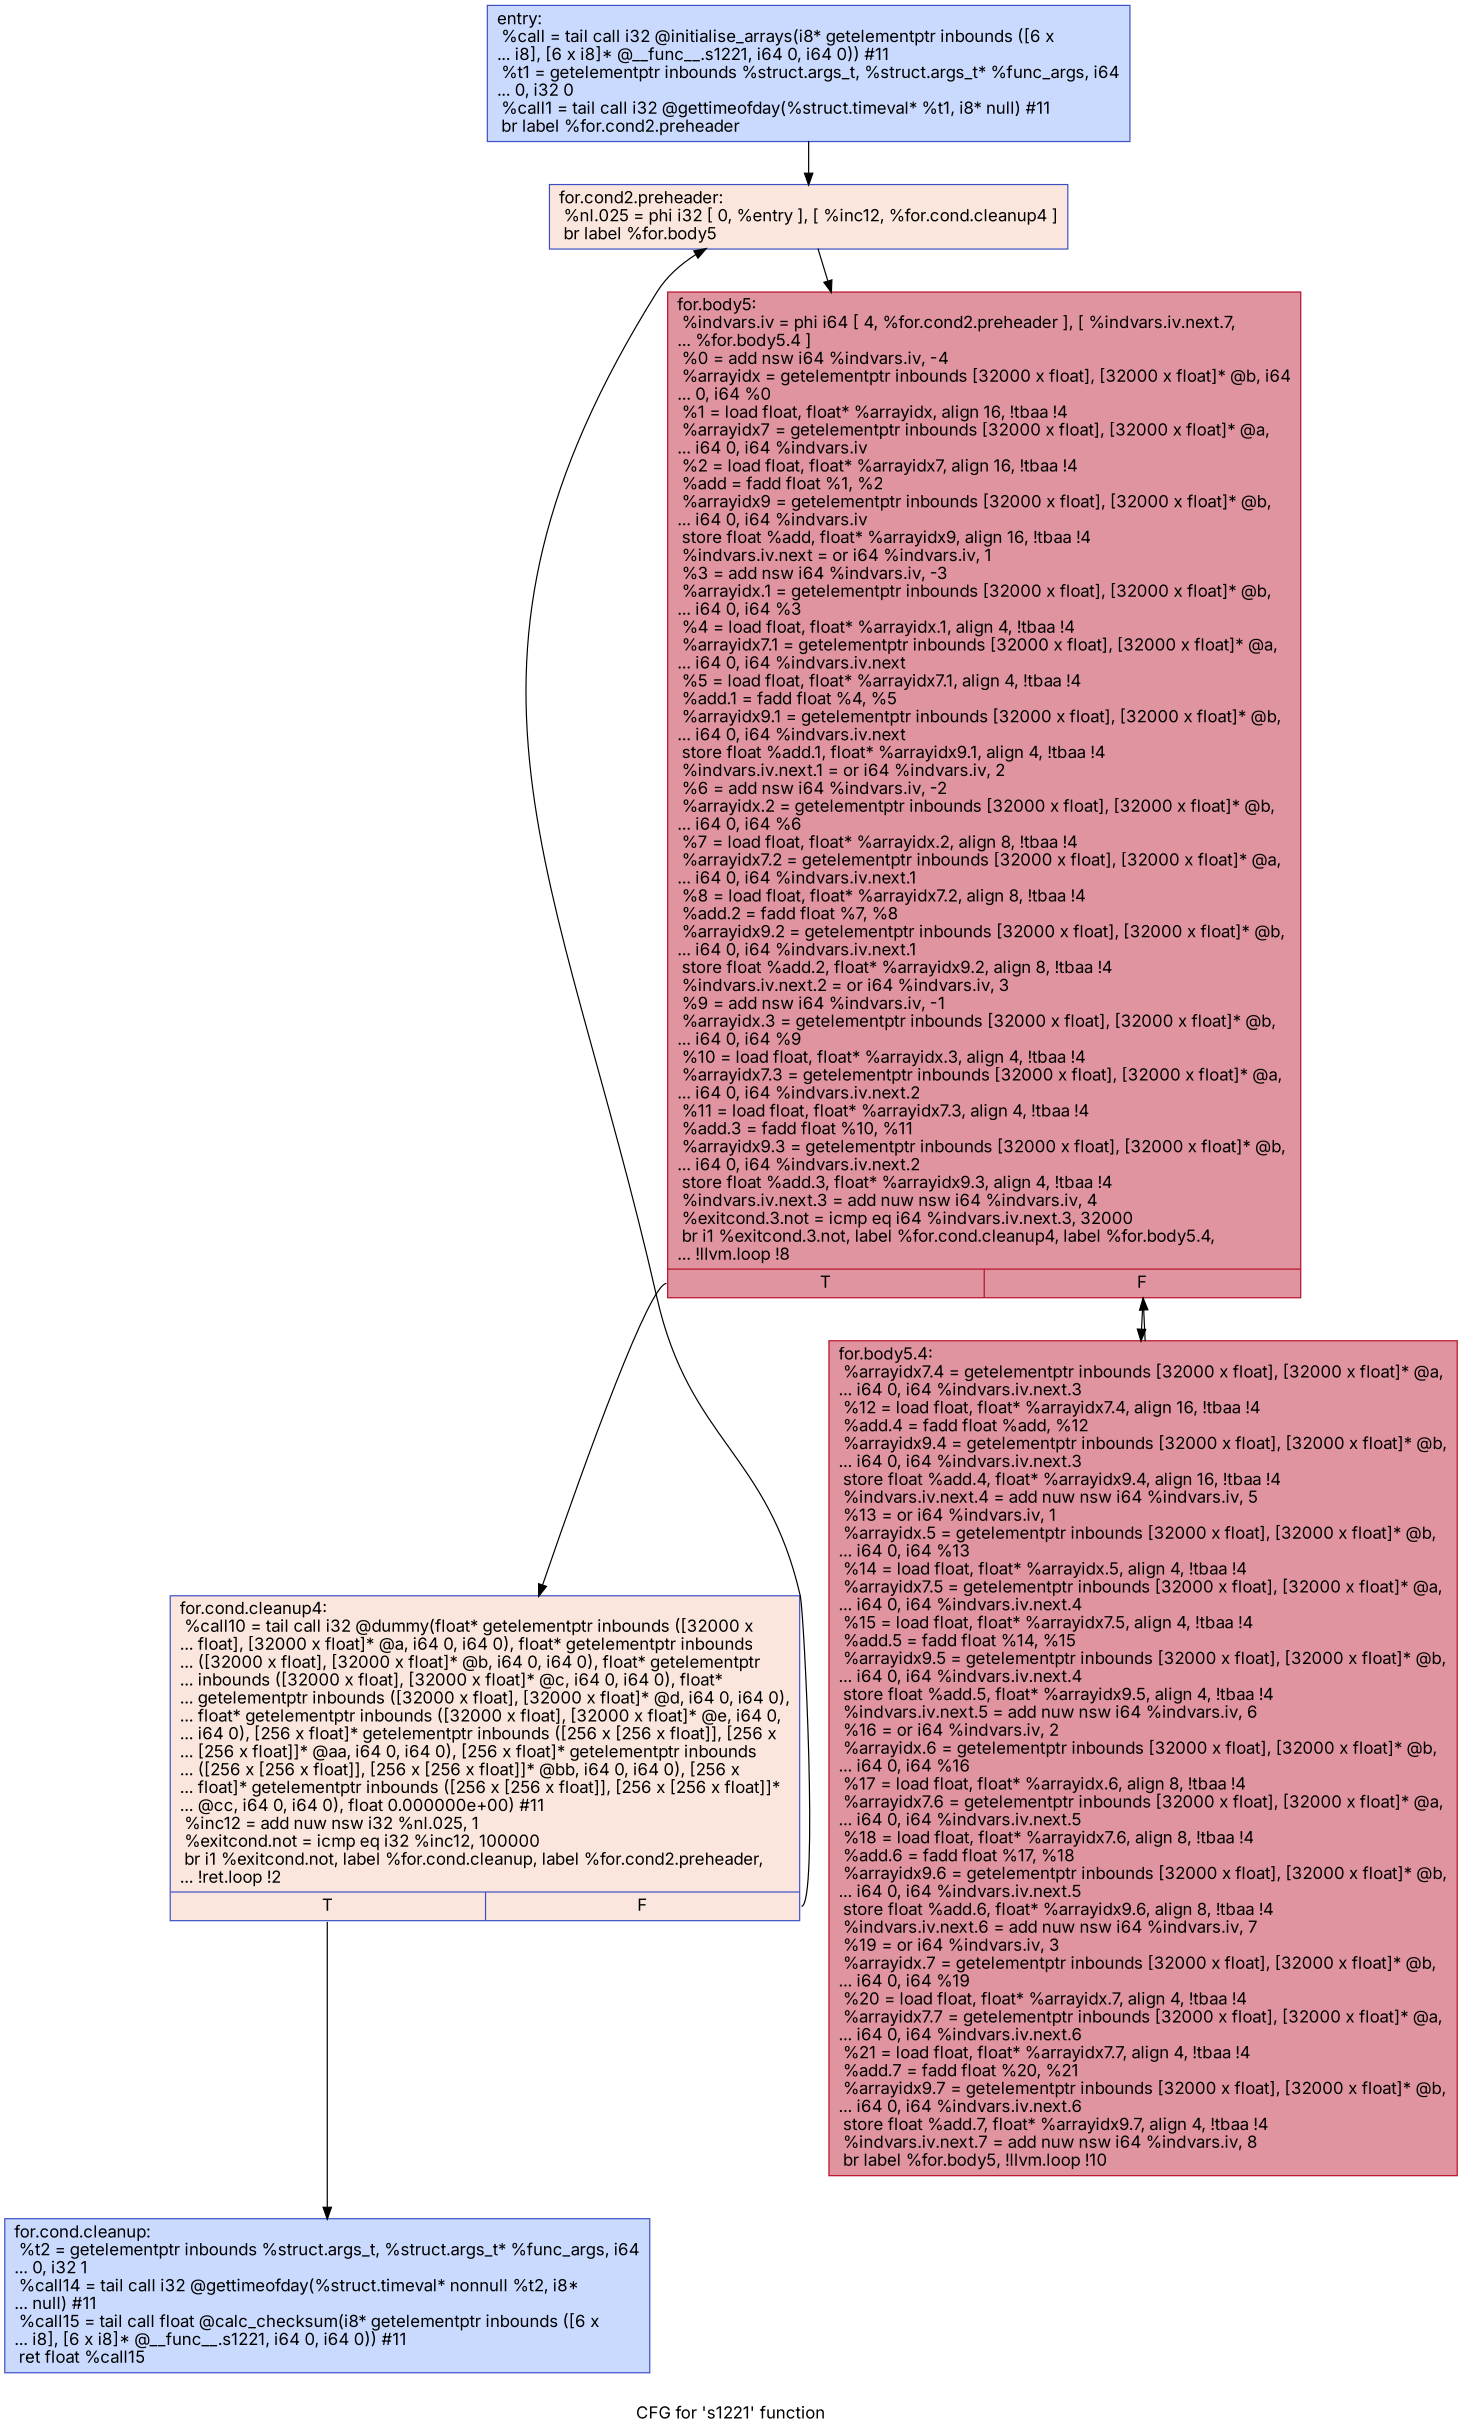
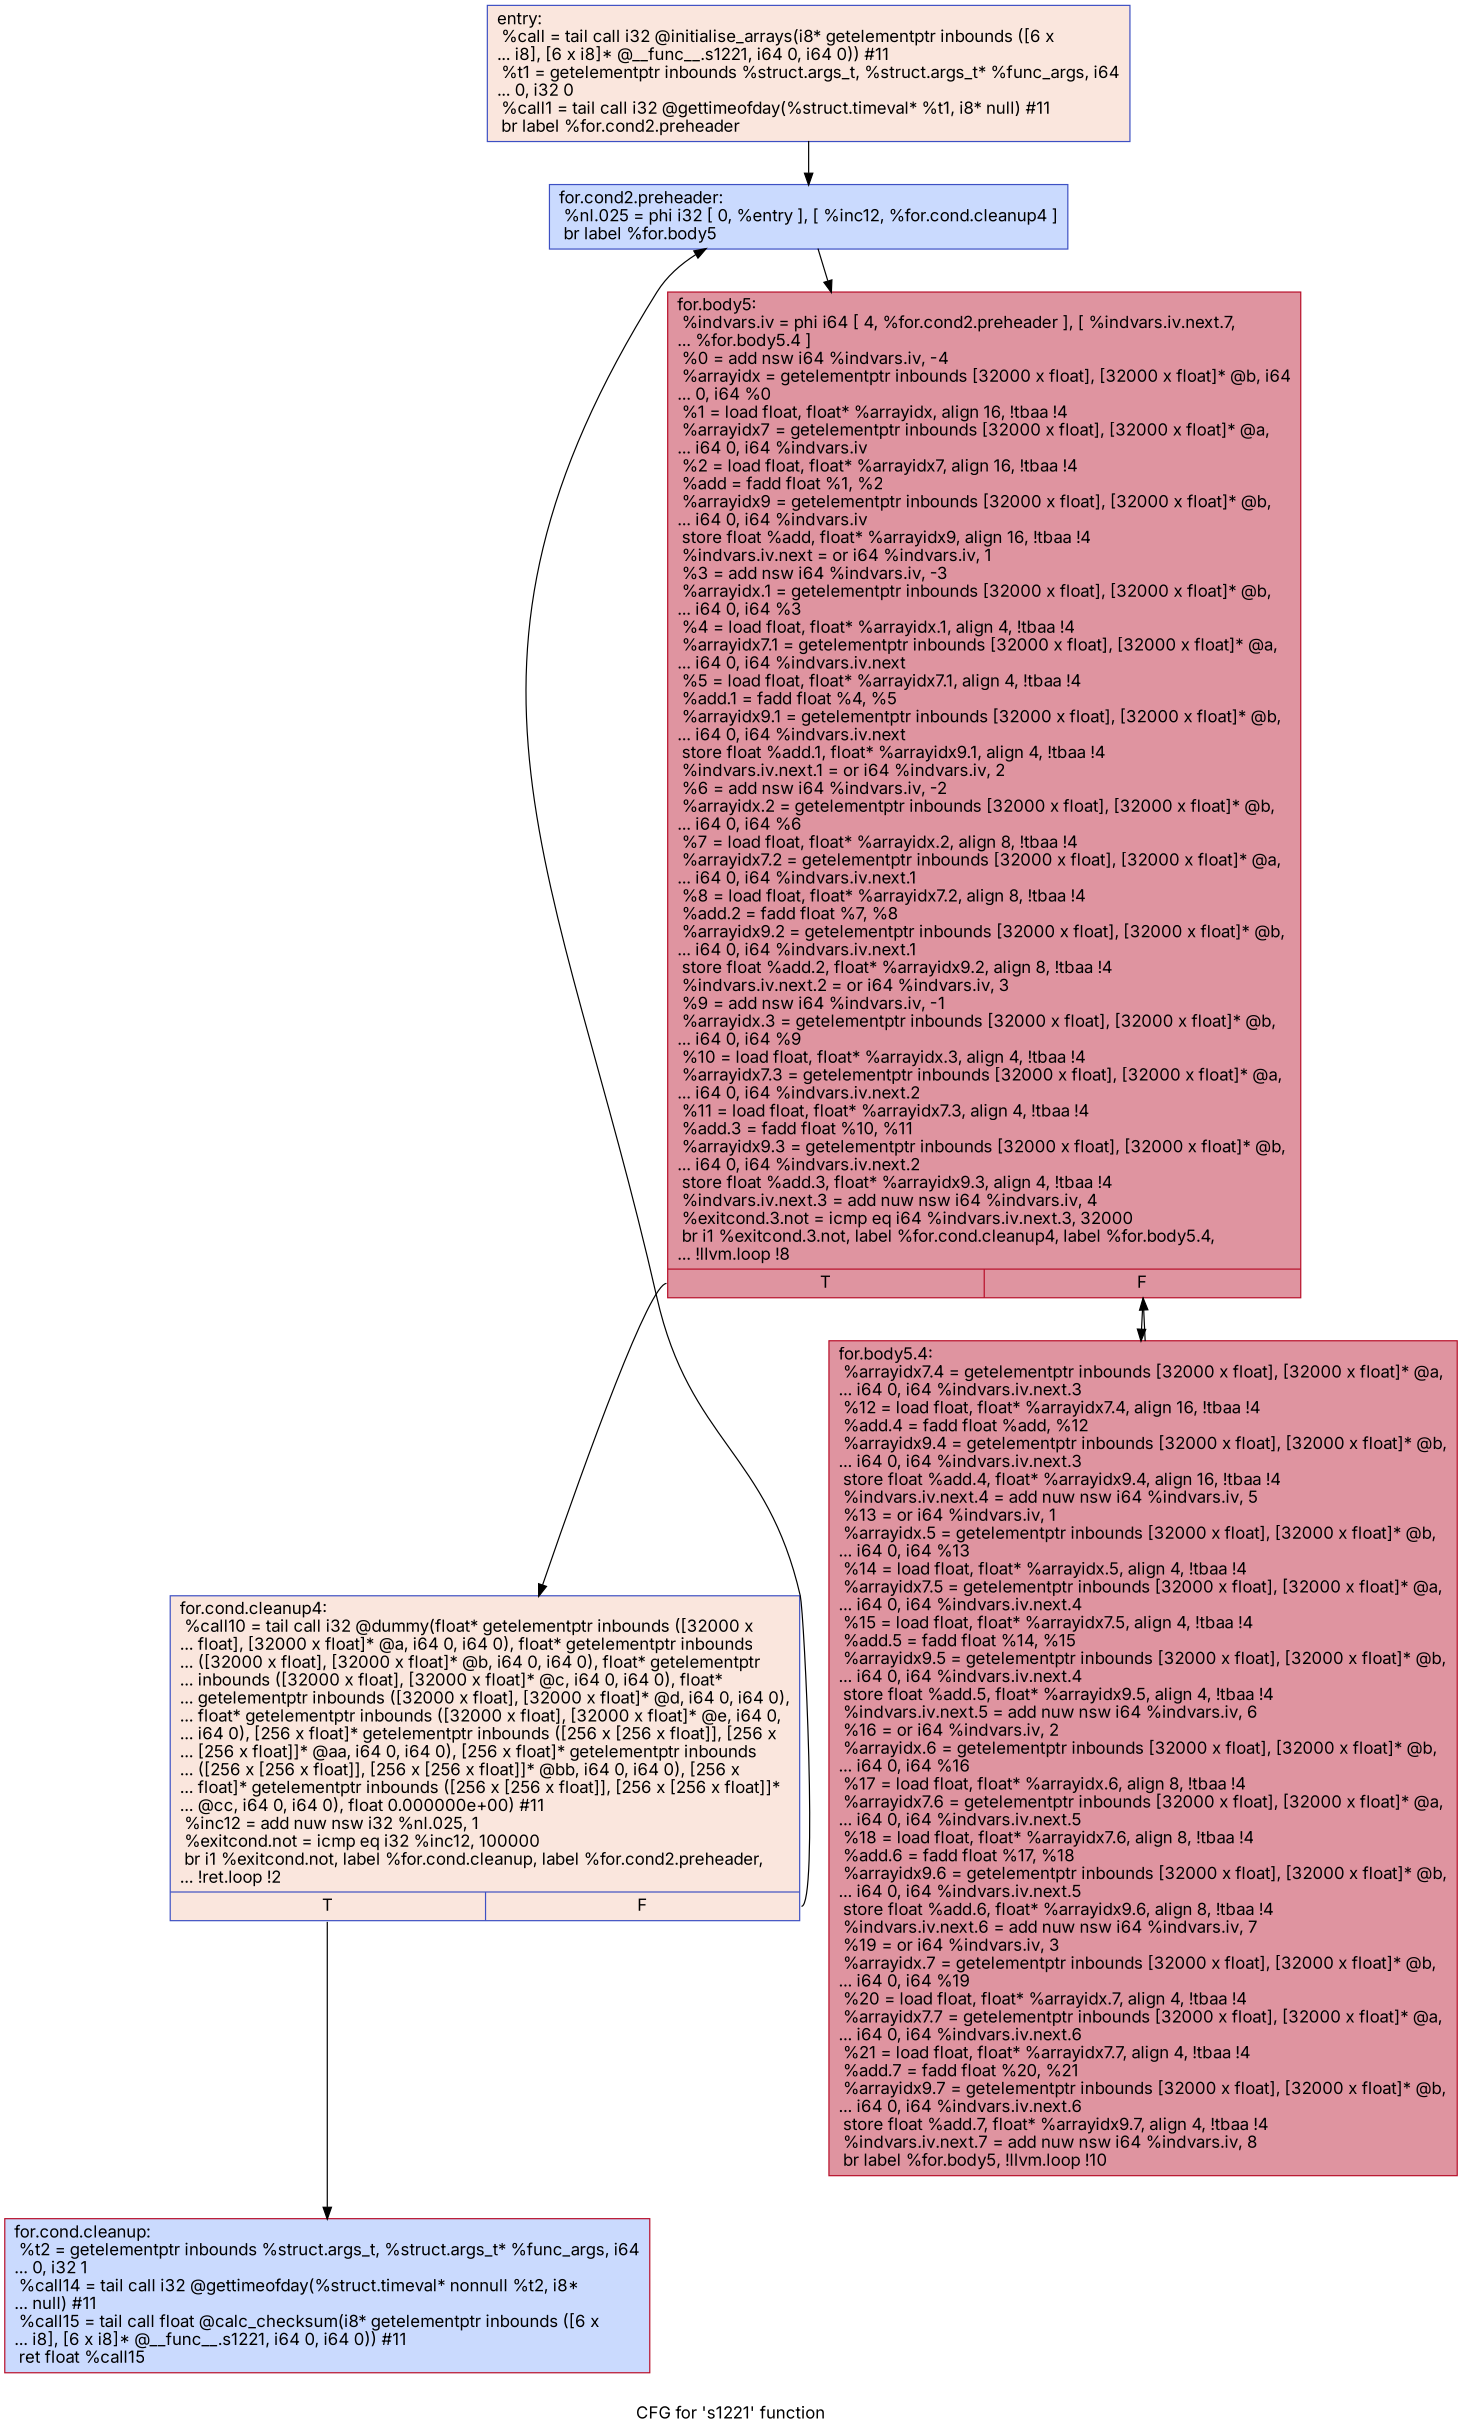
  digraph {
    fontname=Inter
    label="CFG for 's1221' function"
    node [color="#3d50c3ff" fillcolor="#88abfd70" fontname=Inter shape=record style=filled]
    edge [fontname=Inter]
-   n1 [label="{entry:\l  %call = tail call i32 @initialise_arrays(i8* getelementptr inbounds ([6 x\l... i8], [6 x i8]* @__func__.s1221, i64 0, i64 0)) #11\l  %t1 = getelementptr inbounds %struct.args_t, %struct.args_t* %func_args, i64\l... 0, i32 0\l  %call1 = tail call i32 @gettimeofday(%struct.timeval* %t1, i8* null) #11\l  br label %for.cond2.preheader\l}"]
-   n2 [fillcolor="#f3c7b170" label="{for.cond2.preheader:                              \l  %nl.025 = phi i32 [ 0, %entry ], [ %inc12, %for.cond.cleanup4 ]\l  br label %for.body5\l}"]
+   n1 [fillcolor="#f3c7b170" label="{entry:\l  %call = tail call i32 @initialise_arrays(i8* getelementptr inbounds ([6 x\l... i8], [6 x i8]* @__func__.s1221, i64 0, i64 0)) #11\l  %t1 = getelementptr inbounds %struct.args_t, %struct.args_t* %func_args, i64\l... 0, i32 0\l  %call1 = tail call i32 @gettimeofday(%struct.timeval* %t1, i8* null) #11\l  br label %for.cond2.preheader\l}"]
+   n2 [label="{for.cond2.preheader:                              \l  %nl.025 = phi i32 [ 0, %entry ], [ %inc12, %for.cond.cleanup4 ]\l  br label %for.body5\l}"]
    n3 [color="#b70d28ff" fillcolor="#b70d2870" label="{for.body5:                                        \l  %indvars.iv = phi i64 [ 4, %for.cond2.preheader ], [ %indvars.iv.next.7,\l... %for.body5.4 ]\l  %0 = add nsw i64 %indvars.iv, -4\l  %arrayidx = getelementptr inbounds [32000 x float], [32000 x float]* @b, i64\l... 0, i64 %0\l  %1 = load float, float* %arrayidx, align 16, !tbaa !4\l  %arrayidx7 = getelementptr inbounds [32000 x float], [32000 x float]* @a,\l... i64 0, i64 %indvars.iv\l  %2 = load float, float* %arrayidx7, align 16, !tbaa !4\l  %add = fadd float %1, %2\l  %arrayidx9 = getelementptr inbounds [32000 x float], [32000 x float]* @b,\l... i64 0, i64 %indvars.iv\l  store float %add, float* %arrayidx9, align 16, !tbaa !4\l  %indvars.iv.next = or i64 %indvars.iv, 1\l  %3 = add nsw i64 %indvars.iv, -3\l  %arrayidx.1 = getelementptr inbounds [32000 x float], [32000 x float]* @b,\l... i64 0, i64 %3\l  %4 = load float, float* %arrayidx.1, align 4, !tbaa !4\l  %arrayidx7.1 = getelementptr inbounds [32000 x float], [32000 x float]* @a,\l... i64 0, i64 %indvars.iv.next\l  %5 = load float, float* %arrayidx7.1, align 4, !tbaa !4\l  %add.1 = fadd float %4, %5\l  %arrayidx9.1 = getelementptr inbounds [32000 x float], [32000 x float]* @b,\l... i64 0, i64 %indvars.iv.next\l  store float %add.1, float* %arrayidx9.1, align 4, !tbaa !4\l  %indvars.iv.next.1 = or i64 %indvars.iv, 2\l  %6 = add nsw i64 %indvars.iv, -2\l  %arrayidx.2 = getelementptr inbounds [32000 x float], [32000 x float]* @b,\l... i64 0, i64 %6\l  %7 = load float, float* %arrayidx.2, align 8, !tbaa !4\l  %arrayidx7.2 = getelementptr inbounds [32000 x float], [32000 x float]* @a,\l... i64 0, i64 %indvars.iv.next.1\l  %8 = load float, float* %arrayidx7.2, align 8, !tbaa !4\l  %add.2 = fadd float %7, %8\l  %arrayidx9.2 = getelementptr inbounds [32000 x float], [32000 x float]* @b,\l... i64 0, i64 %indvars.iv.next.1\l  store float %add.2, float* %arrayidx9.2, align 8, !tbaa !4\l  %indvars.iv.next.2 = or i64 %indvars.iv, 3\l  %9 = add nsw i64 %indvars.iv, -1\l  %arrayidx.3 = getelementptr inbounds [32000 x float], [32000 x float]* @b,\l... i64 0, i64 %9\l  %10 = load float, float* %arrayidx.3, align 4, !tbaa !4\l  %arrayidx7.3 = getelementptr inbounds [32000 x float], [32000 x float]* @a,\l... i64 0, i64 %indvars.iv.next.2\l  %11 = load float, float* %arrayidx7.3, align 4, !tbaa !4\l  %add.3 = fadd float %10, %11\l  %arrayidx9.3 = getelementptr inbounds [32000 x float], [32000 x float]* @b,\l... i64 0, i64 %indvars.iv.next.2\l  store float %add.3, float* %arrayidx9.3, align 4, !tbaa !4\l  %indvars.iv.next.3 = add nuw nsw i64 %indvars.iv, 4\l  %exitcond.3.not = icmp eq i64 %indvars.iv.next.3, 32000\l  br i1 %exitcond.3.not, label %for.cond.cleanup4, label %for.body5.4,\l... !llvm.loop !8\l|{<s0>T|<s1>F}}"]
    n4 [fillcolor="#f3c7b170" label="{for.cond.cleanup4:                                \l  %call10 = tail call i32 @dummy(float* getelementptr inbounds ([32000 x\l... float], [32000 x float]* @a, i64 0, i64 0), float* getelementptr inbounds\l... ([32000 x float], [32000 x float]* @b, i64 0, i64 0), float* getelementptr\l... inbounds ([32000 x float], [32000 x float]* @c, i64 0, i64 0), float*\l... getelementptr inbounds ([32000 x float], [32000 x float]* @d, i64 0, i64 0),\l... float* getelementptr inbounds ([32000 x float], [32000 x float]* @e, i64 0,\l... i64 0), [256 x float]* getelementptr inbounds ([256 x [256 x float]], [256 x\l... [256 x float]]* @aa, i64 0, i64 0), [256 x float]* getelementptr inbounds\l... ([256 x [256 x float]], [256 x [256 x float]]* @bb, i64 0, i64 0), [256 x\l... float]* getelementptr inbounds ([256 x [256 x float]], [256 x [256 x float]]*\l... @cc, i64 0, i64 0), float 0.000000e+00) #11\l  %inc12 = add nuw nsw i32 %nl.025, 1\l  %exitcond.not = icmp eq i32 %inc12, 100000\l  br i1 %exitcond.not, label %for.cond.cleanup, label %for.cond2.preheader,\l... !ret.loop !2\l|{<s0>T|<s1>F}}"]
    n5 [color="#b70d28ff" fillcolor="#b70d2870" label="{for.body5.4:                                      \l  %arrayidx7.4 = getelementptr inbounds [32000 x float], [32000 x float]* @a,\l... i64 0, i64 %indvars.iv.next.3\l  %12 = load float, float* %arrayidx7.4, align 16, !tbaa !4\l  %add.4 = fadd float %add, %12\l  %arrayidx9.4 = getelementptr inbounds [32000 x float], [32000 x float]* @b,\l... i64 0, i64 %indvars.iv.next.3\l  store float %add.4, float* %arrayidx9.4, align 16, !tbaa !4\l  %indvars.iv.next.4 = add nuw nsw i64 %indvars.iv, 5\l  %13 = or i64 %indvars.iv, 1\l  %arrayidx.5 = getelementptr inbounds [32000 x float], [32000 x float]* @b,\l... i64 0, i64 %13\l  %14 = load float, float* %arrayidx.5, align 4, !tbaa !4\l  %arrayidx7.5 = getelementptr inbounds [32000 x float], [32000 x float]* @a,\l... i64 0, i64 %indvars.iv.next.4\l  %15 = load float, float* %arrayidx7.5, align 4, !tbaa !4\l  %add.5 = fadd float %14, %15\l  %arrayidx9.5 = getelementptr inbounds [32000 x float], [32000 x float]* @b,\l... i64 0, i64 %indvars.iv.next.4\l  store float %add.5, float* %arrayidx9.5, align 4, !tbaa !4\l  %indvars.iv.next.5 = add nuw nsw i64 %indvars.iv, 6\l  %16 = or i64 %indvars.iv, 2\l  %arrayidx.6 = getelementptr inbounds [32000 x float], [32000 x float]* @b,\l... i64 0, i64 %16\l  %17 = load float, float* %arrayidx.6, align 8, !tbaa !4\l  %arrayidx7.6 = getelementptr inbounds [32000 x float], [32000 x float]* @a,\l... i64 0, i64 %indvars.iv.next.5\l  %18 = load float, float* %arrayidx7.6, align 8, !tbaa !4\l  %add.6 = fadd float %17, %18\l  %arrayidx9.6 = getelementptr inbounds [32000 x float], [32000 x float]* @b,\l... i64 0, i64 %indvars.iv.next.5\l  store float %add.6, float* %arrayidx9.6, align 8, !tbaa !4\l  %indvars.iv.next.6 = add nuw nsw i64 %indvars.iv, 7\l  %19 = or i64 %indvars.iv, 3\l  %arrayidx.7 = getelementptr inbounds [32000 x float], [32000 x float]* @b,\l... i64 0, i64 %19\l  %20 = load float, float* %arrayidx.7, align 4, !tbaa !4\l  %arrayidx7.7 = getelementptr inbounds [32000 x float], [32000 x float]* @a,\l... i64 0, i64 %indvars.iv.next.6\l  %21 = load float, float* %arrayidx7.7, align 4, !tbaa !4\l  %add.7 = fadd float %20, %21\l  %arrayidx9.7 = getelementptr inbounds [32000 x float], [32000 x float]* @b,\l... i64 0, i64 %indvars.iv.next.6\l  store float %add.7, float* %arrayidx9.7, align 4, !tbaa !4\l  %indvars.iv.next.7 = add nuw nsw i64 %indvars.iv, 8\l  br label %for.body5, !llvm.loop !10\l}"]
-   n6 [label="{for.cond.cleanup:                                 \l  %t2 = getelementptr inbounds %struct.args_t, %struct.args_t* %func_args, i64\l... 0, i32 1\l  %call14 = tail call i32 @gettimeofday(%struct.timeval* nonnull %t2, i8*\l... null) #11\l  %call15 = tail call float @calc_checksum(i8* getelementptr inbounds ([6 x\l... i8], [6 x i8]* @__func__.s1221, i64 0, i64 0)) #11\l  ret float %call15\l}"]
+   n6 [color="#b70d28ff" label="{for.cond.cleanup:                                 \l  %t2 = getelementptr inbounds %struct.args_t, %struct.args_t* %func_args, i64\l... 0, i32 1\l  %call14 = tail call i32 @gettimeofday(%struct.timeval* nonnull %t2, i8*\l... null) #11\l  %call15 = tail call float @calc_checksum(i8* getelementptr inbounds ([6 x\l... i8], [6 x i8]* @__func__.s1221, i64 0, i64 0)) #11\l  ret float %call15\l}"]
    n1 -> n2
    n2 -> n3
    n3 -> n4 [tailport=s0]
    n3 -> n5 [tailport=s1]
    n4 -> n2 [tailport=s1]
    n4 -> n6 [tailport=s0]
    n5 -> n3
  }
